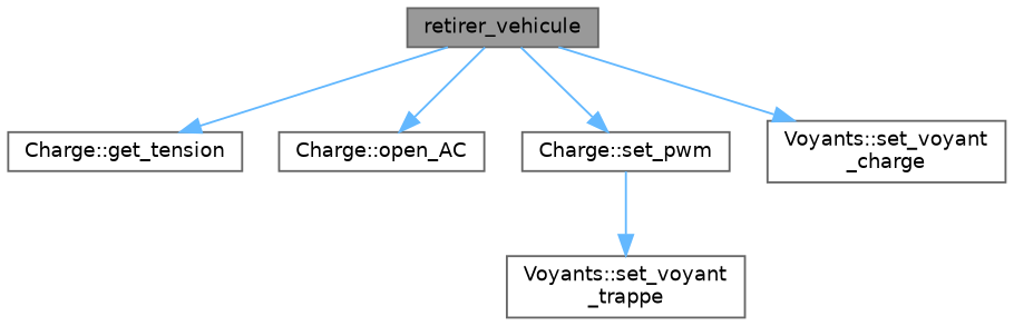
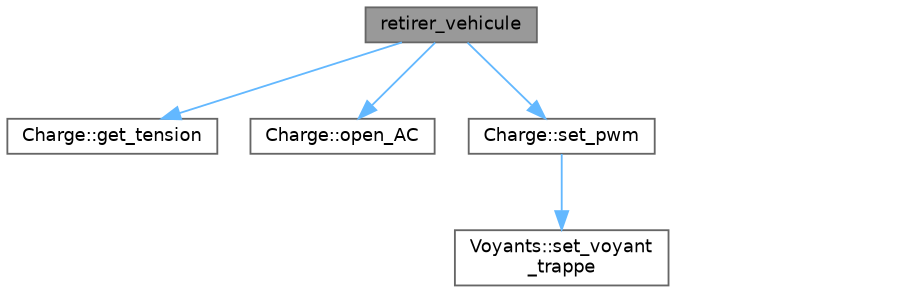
  digraph {
    rankdir=TB
    node [color=grey40 fillcolor=white fontname=Helvetica fontsize=10 shape=box style=filled]
    edge [color=steelblue1 fontname=Helvetica fontsize=10 labelfontname=Helvetica labelfontsize=10 style=solid]
    n1 [color=gray40 fillcolor=grey60 fontcolor=black height=0.2 label=retirer_vehicule width=0.4]
    n2 [height=0.2 label="Charge::get_tension" width=0.4]
    n3 [height=0.2 label="Charge::open_AC" width=0.4]
    n4 [height=0.2 label="Charge::set_pwm" width=0.4]
-   n5 [height=0.2 label="Voyants::set_voyant\l_charge" width=0.4]
    n6 [height=0.2 label="Voyants::set_voyant\l_trappe" width=0.4]
    n1 -> n2
    n1 -> n3
    n1 -> n4
-   n1 -> n5
    n4 -> n6
  }
